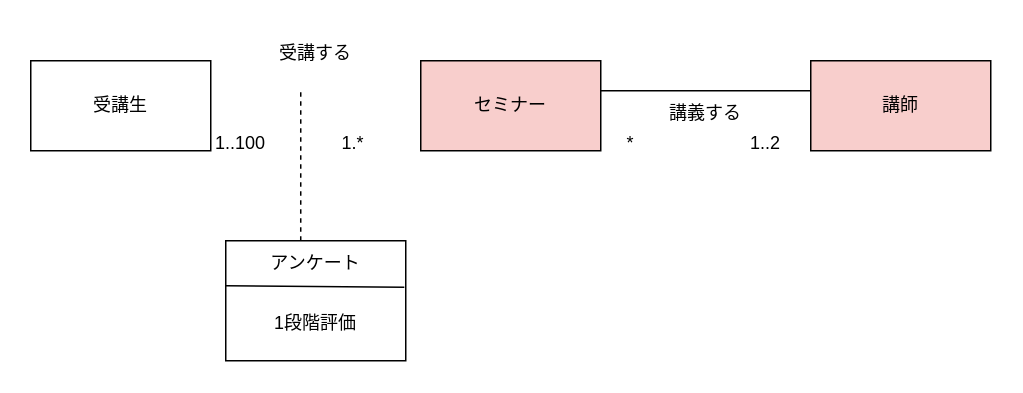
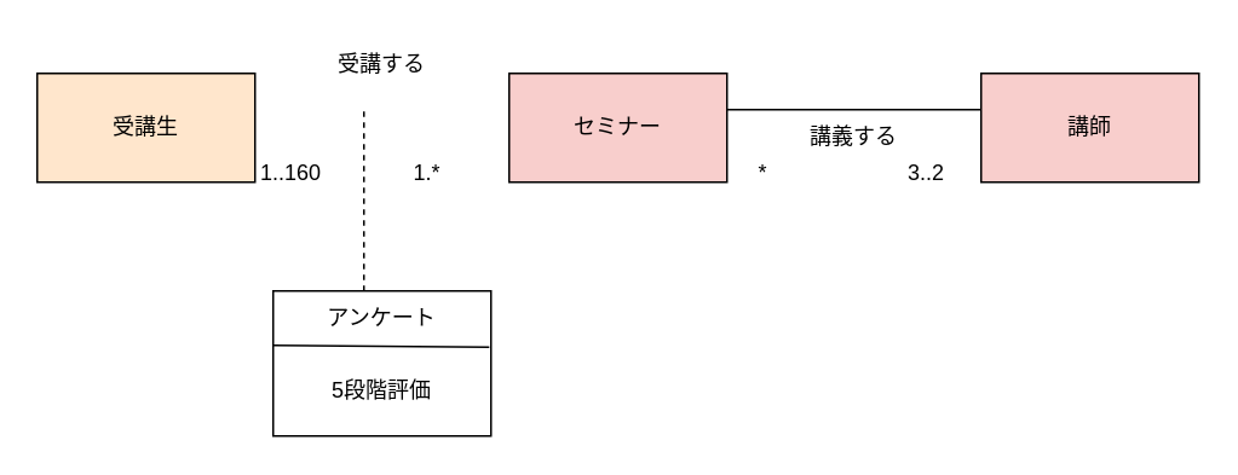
  <mxCell id="0" />
  <mxCell id="1" parent="0" />
- <mxCell id="2" value="受講生" style="rounded=0;whiteSpace=wrap;html=1;" vertex="1" parent="1"><mxGeometry x="20" y="40" width="120" height="60" as="geometry" /></mxCell>
+ <mxCell id="2" value="受講生" style="rounded=0;whiteSpace=wrap;html=1;fillColor=#ffe6cc;" vertex="1" parent="1"><mxGeometry x="20" y="40" width="120" height="60" as="geometry" /></mxCell>
  <mxCell id="3" value="セミナー" style="rounded=0;whiteSpace=wrap;html=1;fillColor=#f8cecc;" vertex="1" parent="1"><mxGeometry x="280" y="40" width="120" height="60" as="geometry" /></mxCell>
  <mxCell id="4" value="講師" style="rounded=0;whiteSpace=wrap;html=1;fillColor=#f8cecc;" vertex="1" parent="1"><mxGeometry x="540" y="40" width="120" height="60" as="geometry" /></mxCell>
  <mxCell id="5" value="" style="endArrow=none;html=1;rounded=0;" edge="1" parent="1"><mxGeometry width="50" height="50" relative="1" as="geometry"><mxPoint x="400" y="60" as="sourcePoint" /><mxPoint x="540" y="60" as="targetPoint" /></mxGeometry></mxCell>
  <mxCell id="6" value="受講する" style="text;html=1;strokeColor=none;fillColor=none;align=center;verticalAlign=middle;whiteSpace=wrap;rounded=0;" vertex="1" parent="1"><mxGeometry x="180" y="20" width="60" height="30" as="geometry" /></mxCell>
  <mxCell id="7" value="講義する" style="text;html=1;strokeColor=none;fillColor=none;align=center;verticalAlign=middle;whiteSpace=wrap;rounded=0;" vertex="1" parent="1"><mxGeometry x="440" y="60" width="60" height="30" as="geometry" /></mxCell>
- <mxCell id="8" value="1..100" style="text;html=1;strokeColor=none;fillColor=none;align=center;verticalAlign=middle;whiteSpace=wrap;rounded=0;" vertex="1" parent="1"><mxGeometry x="130" y="80" width="60" height="30" as="geometry" /></mxCell>
+ <mxCell id="8" value="1..160" style="text;html=1;strokeColor=none;fillColor=none;align=center;verticalAlign=middle;whiteSpace=wrap;rounded=0;" vertex="1" parent="1"><mxGeometry x="130" y="80" width="60" height="30" as="geometry" /></mxCell>
  <mxCell id="9" value="1.*" style="text;html=1;strokeColor=none;fillColor=none;align=center;verticalAlign=middle;whiteSpace=wrap;rounded=0;" vertex="1" parent="1"><mxGeometry x="205" y="80" width="60" height="30" as="geometry" /></mxCell>
  <mxCell id="10" value="*" style="text;html=1;strokeColor=none;fillColor=none;align=center;verticalAlign=middle;whiteSpace=wrap;rounded=0;" vertex="1" parent="1"><mxGeometry x="390" y="80" width="60" height="30" as="geometry" /></mxCell>
- <mxCell id="11" value="1..2" style="text;html=1;strokeColor=none;fillColor=none;align=center;verticalAlign=middle;whiteSpace=wrap;rounded=0;" vertex="1" parent="1"><mxGeometry x="480" y="80" width="60" height="30" as="geometry" /></mxCell>
+ <mxCell id="11" value="3..2" style="text;html=1;strokeColor=none;fillColor=none;align=center;verticalAlign=middle;whiteSpace=wrap;rounded=0;" vertex="1" parent="1"><mxGeometry x="480" y="80" width="60" height="30" as="geometry" /></mxCell>
  <mxCell id="12" value="" style="rounded=0;whiteSpace=wrap;html=1;" vertex="1" parent="1"><mxGeometry x="150" y="160" width="120" height="80" as="geometry" /></mxCell>
  <mxCell id="13" value="" style="endArrow=none;html=1;rounded=0;entryX=0.992;entryY=0.388;entryDx=0;entryDy=0;entryPerimeter=0;" edge="1" parent="1" target="12"><mxGeometry width="50" height="50" relative="1" as="geometry"><mxPoint x="150" y="190" as="sourcePoint" /><mxPoint x="200" y="140" as="targetPoint" /></mxGeometry></mxCell>
  <mxCell id="14" value="アンケート" style="text;html=1;strokeColor=none;fillColor=none;align=center;verticalAlign=middle;whiteSpace=wrap;rounded=0;" vertex="1" parent="1"><mxGeometry x="175" y="160" width="70" height="30" as="geometry" /></mxCell>
- <mxCell id="15" value="1段階評価" style="text;html=1;strokeColor=none;fillColor=none;align=center;verticalAlign=middle;whiteSpace=wrap;rounded=0;" vertex="1" parent="1"><mxGeometry x="150" y="200" width="120" height="30" as="geometry" /></mxCell>
+ <mxCell id="15" value="5段階評価" style="text;html=1;strokeColor=none;fillColor=none;align=center;verticalAlign=middle;whiteSpace=wrap;rounded=0;" vertex="1" parent="1"><mxGeometry x="150" y="200" width="120" height="30" as="geometry" /></mxCell>
  <mxCell id="16" value="" style="endArrow=none;dashed=1;html=1;rounded=0;exitX=0.357;exitY=0;exitDx=0;exitDy=0;exitPerimeter=0;" edge="1" parent="1" source="14"><mxGeometry width="50" height="50" relative="1" as="geometry"><mxPoint x="200" y="150" as="sourcePoint" /><mxPoint x="200" y="60" as="targetPoint" /></mxGeometry></mxCell>
